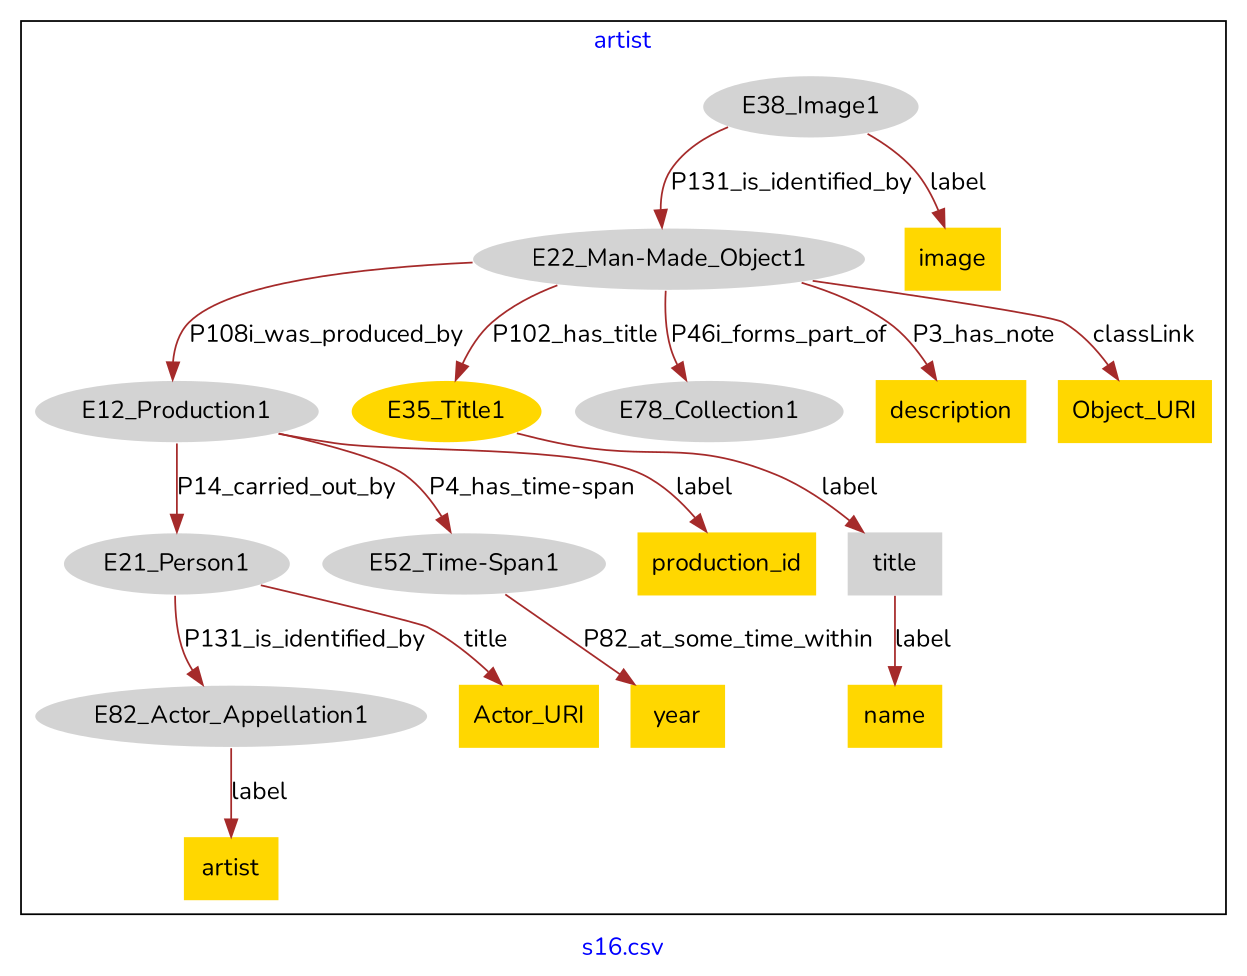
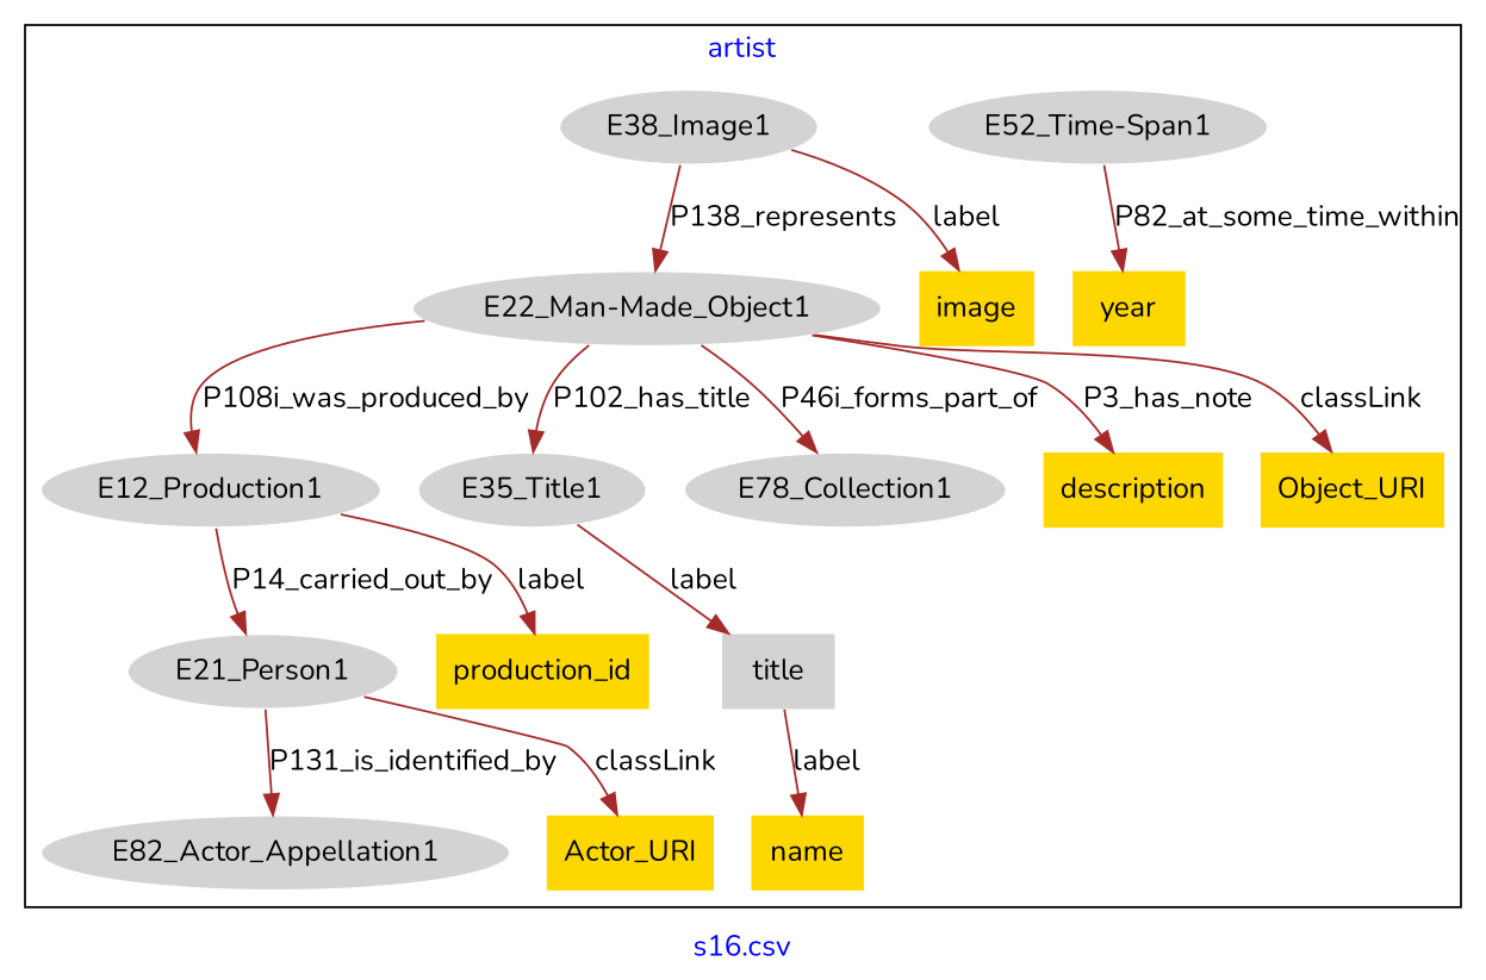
  digraph {
    fontcolor=blue
    fontname=Nunito
    label="s16.csv"
    remincross=true
    node [fillcolor=lightgray fontname=Nunito style=filled shape=plaintext]
    edge [color=brown fontcolor=black fontname=Nunito]
    n1 [color=white label=E12_Production1 shape=""]
    n2 [color=white label=E21_Person1 shape=""]
    n3 [color=white label="E52_Time-Span1" shape=""]
    n4 [color=white label=E82_Actor_Appellation1 shape=""]
    n5 [color=white label="E22_Man-Made_Object1" shape=""]
-   n6 [color=white fillcolor=gold label=E35_Title1 shape=""]
+   n6 [color=white label=E35_Title1 shape=""]
    n7 [color=white label=E78_Collection1 shape=""]
    n8 [color=white label=E38_Image1 shape=""]
-   n9 [fillcolor=gold label=artist]
    n10 [fillcolor=gold label=name]
    n11 [label=title]
    n12 [fillcolor=gold label=description]
    n13 [fillcolor=gold label=Actor_URI]
    n14 [fillcolor=gold label=Object_URI]
    n15 [fillcolor=gold label=year]
    n16 [fillcolor=gold label=production_id]
    n17 [fillcolor=gold label=image]
    subgraph cluster_1 {
      label=artist
      n1
      n2
      n3
      n4
      n5
      n6
      n7
      n8
-     n9
      n10
      n11
      n12
      n13
      n14
      n15
      n16
      n17
    }
    n1 -> n2 [label=P14_carried_out_by]
-   n1 -> n3 [label="P4_has_time-span"]
    n1 -> n16 [label=label]
    n2 -> n4 [label=P131_is_identified_by]
-   n2 -> n13 [label=title]
+   n2 -> n13 [label=classLink]
    n3 -> n15 [label=P82_at_some_time_within]
-   n4 -> n9 [label=label]
    n5 -> n1 [label=P108i_was_produced_by]
    n5 -> n6 [label=P102_has_title]
    n5 -> n7 [label=P46i_forms_part_of]
    n5 -> n12 [label=P3_has_note]
    n5 -> n14 [label=classLink]
    n6 -> n11 [label=label]
-   n8 -> n5 [label=P131_is_identified_by]
+   n8 -> n5 [label=P138_represents]
    n8 -> n17 [label=label]
    n11 -> n10 [label=label]
  }
